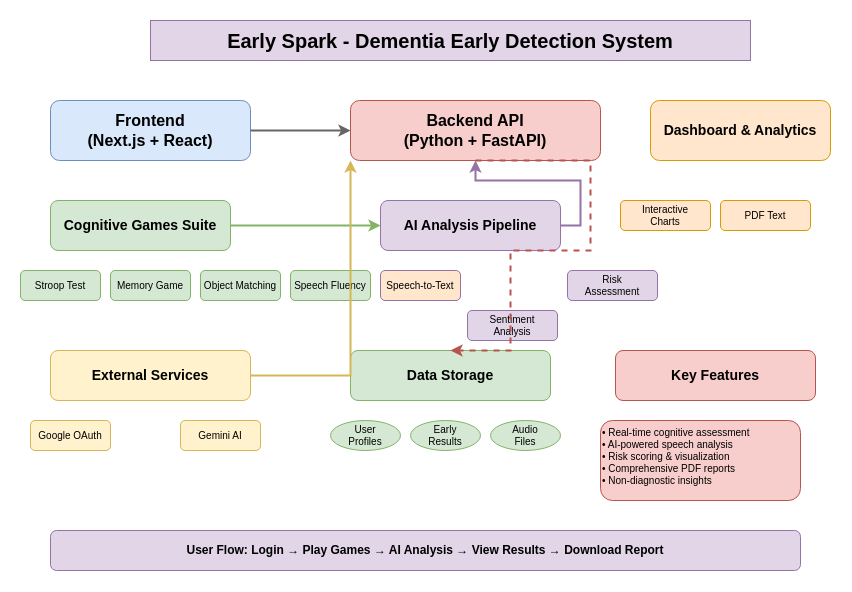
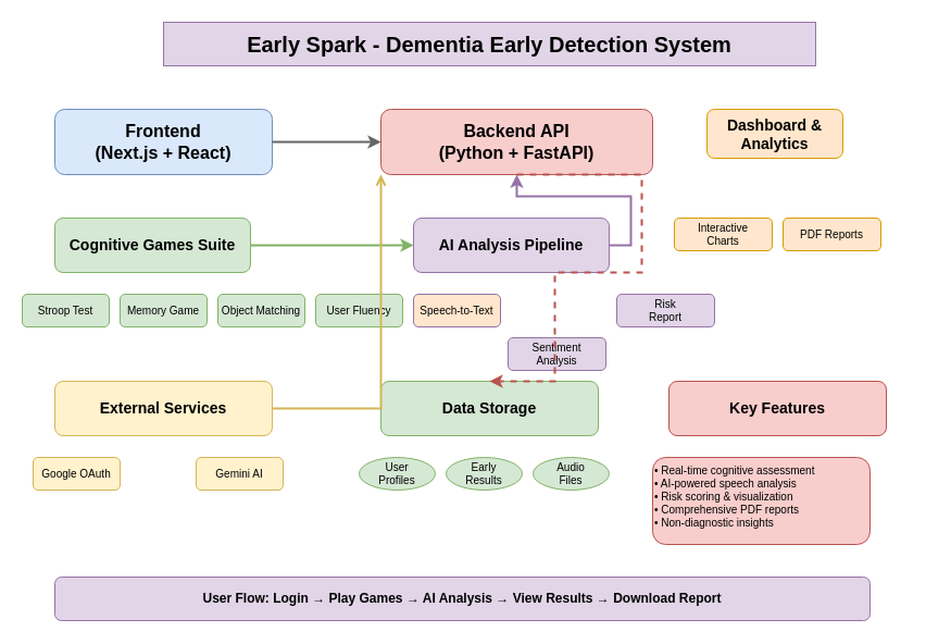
  <mxCell id="0" />
  <mxCell id="1" parent="0" />
  <mxCell id="2" value="Early Spark - Dementia Early Detection System" style="text;html=1;align=center;verticalAlign=middle;whiteSpace=wrap;rounded=0;fontSize=20;fontStyle=1;fillColor=#e1d5e7;strokeColor=#9673a6;" parent="1" vertex="1"><mxGeometry x="150" y="20" width="600" height="40" as="geometry" /></mxCell>
  <mxCell id="3" value="Frontend&#10;(Next.js + React)" style="rounded=1;whiteSpace=wrap;html=1;fillColor=#dae8fc;strokeColor=#6c8ebf;fontSize=16;fontStyle=1;" parent="1" vertex="1"><mxGeometry x="50" y="100" width="200" height="60" as="geometry" /></mxCell>
  <mxCell id="4" value="Cognitive Games Suite" style="rounded=1;whiteSpace=wrap;html=1;fillColor=#d5e8d4;strokeColor=#82b366;fontSize=14;fontStyle=1;" parent="1" vertex="1"><mxGeometry x="50" y="200" width="180" height="50" as="geometry" /></mxCell>
  <mxCell id="5" value="Stroop Test" style="rounded=1;whiteSpace=wrap;html=1;fillColor=#d5e8d4;strokeColor=#82b366;fontSize=10;" parent="1" vertex="1"><mxGeometry x="20" y="270" width="80" height="30" as="geometry" /></mxCell>
  <mxCell id="6" value="Memory Game" style="rounded=1;whiteSpace=wrap;html=1;fillColor=#d5e8d4;strokeColor=#82b366;fontSize=10;" parent="1" vertex="1"><mxGeometry x="110" y="270" width="80" height="30" as="geometry" /></mxCell>
  <mxCell id="7" value="Object Matching" style="rounded=1;whiteSpace=wrap;html=1;fillColor=#d5e8d4;strokeColor=#82b366;fontSize=10;" parent="1" vertex="1"><mxGeometry x="200" y="270" width="80" height="30" as="geometry" /></mxCell>
- <mxCell id="8" value="Speech Fluency" style="rounded=1;whiteSpace=wrap;html=1;fillColor=#d5e8d4;strokeColor=#82b366;fontSize=10;" parent="1" vertex="1"><mxGeometry x="290" y="270" width="80" height="30" as="geometry" /></mxCell>
+ <mxCell id="8" value="User Fluency" style="rounded=1;whiteSpace=wrap;html=1;fillColor=#d5e8d4;strokeColor=#82b366;fontSize=10;" parent="1" vertex="1"><mxGeometry x="290" y="270" width="80" height="30" as="geometry" /></mxCell>
  <mxCell id="9" value="Backend API&#10;(Python + FastAPI)" style="rounded=1;whiteSpace=wrap;html=1;fillColor=#f8cecc;strokeColor=#b85450;fontSize=16;fontStyle=1;" parent="1" vertex="1"><mxGeometry x="350" y="100" width="250" height="60" as="geometry" /></mxCell>
  <mxCell id="10" value="AI Analysis Pipeline" style="rounded=1;whiteSpace=wrap;html=1;fillColor=#e1d5e7;strokeColor=#9673a6;fontSize=14;fontStyle=1;" parent="1" vertex="1"><mxGeometry x="380" y="200" width="180" height="50" as="geometry" /></mxCell>
  <mxCell id="11" value="Speech-to-Text" style="rounded=1;whiteSpace=wrap;html=1;fillColor=#ffe6cc;strokeColor=#9673a6;fontSize=10;" parent="1" vertex="1"><mxGeometry x="380" y="270" width="80" height="30" as="geometry" /></mxCell>
  <mxCell id="12" value="Sentiment&#10;Analysis" style="rounded=1;whiteSpace=wrap;html=1;fillColor=#e1d5e7;strokeColor=#9673a6;fontSize=10;" parent="1" vertex="1"><mxGeometry x="467" y="310" width="90" height="30" as="geometry" /></mxCell>
- <mxCell id="13" value="Risk&#10;Assessment" style="rounded=1;whiteSpace=wrap;html=1;fillColor=#e1d5e7;strokeColor=#9673a6;fontSize=10;" parent="1" vertex="1"><mxGeometry x="567" y="270" width="90" height="30" as="geometry" /></mxCell>
- <mxCell id="14" value="Dashboard &amp; Analytics" style="rounded=1;whiteSpace=wrap;html=1;fillColor=#ffe6cc;strokeColor=#d79b00;fontSize=14;fontStyle=1;" parent="1" vertex="1"><mxGeometry x="650" y="100" width="180" height="60" as="geometry" /></mxCell>
+ <mxCell id="13" value="Risk&#10;Report" style="rounded=1;whiteSpace=wrap;html=1;fillColor=#e1d5e7;strokeColor=#9673a6;fontSize=10;" parent="1" vertex="1"><mxGeometry x="567" y="270" width="90" height="30" as="geometry" /></mxCell>
+ <mxCell id="14" value="Dashboard &amp; Analytics" style="rounded=1;whiteSpace=wrap;html=1;fillColor=#ffe6cc;strokeColor=#d79b00;fontSize=14;fontStyle=1;" parent="1" vertex="1"><mxGeometry x="650" y="100" width="125" height="45" as="geometry" /></mxCell>
  <mxCell id="15" value="Interactive&#10;Charts" style="rounded=1;whiteSpace=wrap;html=1;fillColor=#ffe6cc;strokeColor=#d79b00;fontSize=10;" parent="1" vertex="1"><mxGeometry x="620" y="200" width="90" height="30" as="geometry" /></mxCell>
- <mxCell id="16" value="PDF Text" style="rounded=1;whiteSpace=wrap;html=1;fillColor=#ffe6cc;strokeColor=#d79b00;fontSize=10;" parent="1" vertex="1"><mxGeometry x="720" y="200" width="90" height="30" as="geometry" /></mxCell>
+ <mxCell id="16" value="PDF Reports" style="rounded=1;whiteSpace=wrap;html=1;fillColor=#ffe6cc;strokeColor=#d79b00;fontSize=10;" parent="1" vertex="1"><mxGeometry x="720" y="200" width="90" height="30" as="geometry" /></mxCell>
  <mxCell id="17" value="External Services" style="rounded=1;whiteSpace=wrap;html=1;fillColor=#fff2cc;strokeColor=#d6b656;fontSize=14;fontStyle=1;" parent="1" vertex="1"><mxGeometry x="50" y="350" width="200" height="50" as="geometry" /></mxCell>
  <mxCell id="18" value="Google OAuth" style="rounded=1;whiteSpace=wrap;html=1;fillColor=#fff2cc;strokeColor=#d6b656;fontSize=10;" parent="1" vertex="1"><mxGeometry x="30" y="420" width="80" height="30" as="geometry" /></mxCell>
  <mxCell id="19" value="Gemini AI" style="rounded=1;whiteSpace=wrap;html=1;fillColor=#fff2cc;strokeColor=#d6b656;fontSize=10;" parent="1" vertex="1"><mxGeometry x="180" y="420" width="80" height="30" as="geometry" /></mxCell>
  <mxCell id="20" value="Data Storage" style="rounded=1;whiteSpace=wrap;html=1;fillColor=#d5e8d4;strokeColor=#82b366;fontSize=14;fontStyle=1;" parent="1" vertex="1"><mxGeometry x="350" y="350" width="200" height="50" as="geometry" /></mxCell>
  <mxCell id="21" value="User&#10;Profiles" style="ellipse;whiteSpace=wrap;html=1;fillColor=#d5e8d4;strokeColor=#82b366;fontSize=10;" parent="1" vertex="1"><mxGeometry x="330" y="420" width="70" height="30" as="geometry" /></mxCell>
  <mxCell id="22" value="Early&#10;Results" style="ellipse;whiteSpace=wrap;html=1;fillColor=#d5e8d4;strokeColor=#82b366;fontSize=10;" parent="1" vertex="1"><mxGeometry x="410" y="420" width="70" height="30" as="geometry" /></mxCell>
  <mxCell id="23" value="Audio&#10;Files" style="ellipse;whiteSpace=wrap;html=1;fillColor=#d5e8d4;strokeColor=#82b366;fontSize=10;" parent="1" vertex="1"><mxGeometry x="490" y="420" width="70" height="30" as="geometry" /></mxCell>
  <mxCell id="24" value="Key Features" style="rounded=1;whiteSpace=wrap;html=1;fillColor=#f8cecc;strokeColor=#b85450;fontSize=14;fontStyle=1;" parent="1" vertex="1"><mxGeometry x="615" y="350" width="200" height="50" as="geometry" /></mxCell>
  <mxCell id="25" value="• Real-time cognitive assessment&#10;• AI-powered speech analysis&#10;• Risk scoring &amp; visualization&#10;• Comprehensive PDF reports&#10;• Non-diagnostic insights" style="text;html=1;align=left;verticalAlign=top;whiteSpace=wrap;rounded=1;fontSize=10;fillColor=#f8cecc;strokeColor=#b85450;" parent="1" vertex="1"><mxGeometry x="600" y="420" width="200" height="80" as="geometry" /></mxCell>
  <mxCell id="26" value="User Flow: Login → Play Games → AI Analysis → View Results → Download Report" style="text;html=1;align=center;verticalAlign=middle;whiteSpace=wrap;rounded=1;fontSize=12;fontStyle=1;fillColor=#e1d5e7;strokeColor=#9673a6;" parent="1" vertex="1"><mxGeometry x="50" y="530" width="750" height="40" as="geometry" /></mxCell>
  <mxCell id="27" style="edgeStyle=orthogonalEdgeStyle;rounded=0;orthogonalLoop=1;jettySize=auto;html=1;exitX=1;exitY=0.5;exitDx=0;exitDy=0;entryX=0;entryY=0.5;entryDx=0;entryDy=0;strokeColor=#666666;strokeWidth=2;" parent="1" source="3" target="9" edge="1"><mxGeometry relative="1" as="geometry" /></mxCell>
  <mxCell id="28" style="edgeStyle=orthogonalEdgeStyle;rounded=0;orthogonalLoop=1;jettySize=auto;html=1;exitX=1;exitY=0.5;exitDx=0;exitDy=0;entryX=0;entryY=0.5;entryDx=0;entryDy=0;strokeColor=#82b366;strokeWidth=2;" parent="1" source="4" target="10" edge="1"><mxGeometry relative="1" as="geometry" /></mxCell>
  <mxCell id="29" style="edgeStyle=orthogonalEdgeStyle;rounded=0;orthogonalLoop=1;jettySize=auto;html=1;exitX=1;exitY=0.5;exitDx=0;exitDy=0;strokeColor=#9673a6;strokeWidth=2;" parent="1" source="10" target="9" edge="1"><mxGeometry relative="1" as="geometry" /></mxCell>
  <mxCell id="30" style="edgeStyle=orthogonalEdgeStyle;rounded=0;orthogonalLoop=1;jettySize=auto;html=1;exitX=0.5;exitY=1;exitDx=0;exitDy=0;entryX=0.5;entryY=0;entryDx=0;entryDy=0;strokeColor=#b85450;strokeWidth=2;dashed=1;" parent="1" source="9" target="20" edge="1"><mxGeometry relative="1" as="geometry"><Array as="points"><mxPoint x="590" y="160" /><mxPoint x="590" y="250" /><mxPoint x="510" y="250" /><mxPoint x="510" y="350" /></Array></mxGeometry></mxCell>
- <mxCell id="31" style="edgeStyle=orthogonalEdgeStyle;rounded=0;orthogonalLoop=1;jettySize=auto;html=1;exitX=1;exitY=0.5;exitDx=0;exitDy=0;entryX=0;entryY=1;entryDx=0;entryDy=0;strokeColor=#d6b656;strokeWidth=2;" parent="1" source="17" target="9" edge="1"><mxGeometry relative="1" as="geometry" /></mxCell>
+ <mxCell id="31" style="edgeStyle=orthogonalEdgeStyle;rounded=0;orthogonalLoop=1;jettySize=auto;html=1;exitX=1;exitY=0.5;exitDx=0;exitDy=0;entryX=0;entryY=1;entryDx=0;entryDy=0;strokeColor=#d6b656;strokeWidth=2;endArrow=open;" parent="1" source="17" target="9" edge="1"><mxGeometry relative="1" as="geometry" /></mxCell>
